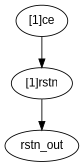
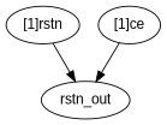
  strict digraph {
    fontname="Liberation Sans"
    node [fontname="Liberation Sans" shape=ellipse]
    edge [fontname="Liberation Sans"]
    "[1]rstn" [complexity=1 importance=0.211749126515 rank=0.211749126515]
    n2 [complexity=0 importance=0.0751862982002 label=rstn_out rank=0.0]
    "[1]ce" [complexity=2 importance=0.136562828315 rank=0.0682814141576]
    "[1]rstn" -> n2
-   "[1]ce" -> "[1]rstn"
+   "[1]ce" -> n2
  }
